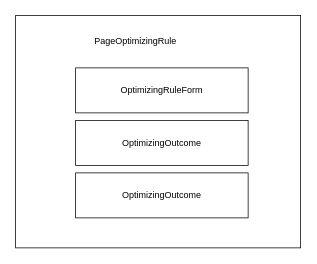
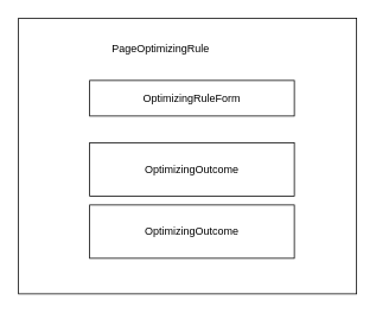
  <mxCell id="0" />
  <mxCell id="1" parent="0" />
  <mxCell id="2" value="" style="rounded=0;whiteSpace=wrap;html=1;" vertex="1" parent="1"><mxGeometry x="20" y="20" width="380" height="310" as="geometry" /></mxCell>
  <mxCell id="3" value="PageOptimizingRule" style="text;html=1;strokeColor=none;fillColor=none;align=center;verticalAlign=middle;whiteSpace=wrap;rounded=0;" vertex="1" parent="1"><mxGeometry x="150" y="40" width="60" height="30" as="geometry" /></mxCell>
- <mxCell id="4" value="OptimizingRuleForm" style="rounded=0;whiteSpace=wrap;html=1;" vertex="1" parent="1"><mxGeometry x="100" y="90" width="230" height="60" as="geometry" /></mxCell>
+ <mxCell id="4" value="OptimizingRuleForm" style="rounded=0;whiteSpace=wrap;html=1;" vertex="1" parent="1"><mxGeometry x="100" y="90" width="230" height="40" as="geometry" /></mxCell>
  <mxCell id="5" value="OptimizingOutcome" style="rounded=0;whiteSpace=wrap;html=1;" vertex="1" parent="1"><mxGeometry x="100" y="160" width="230" height="60" as="geometry" /></mxCell>
  <mxCell id="6" value="OptimizingOutcome" style="rounded=0;whiteSpace=wrap;html=1;" vertex="1" parent="1"><mxGeometry x="100" y="230" width="230" height="60" as="geometry" /></mxCell>
